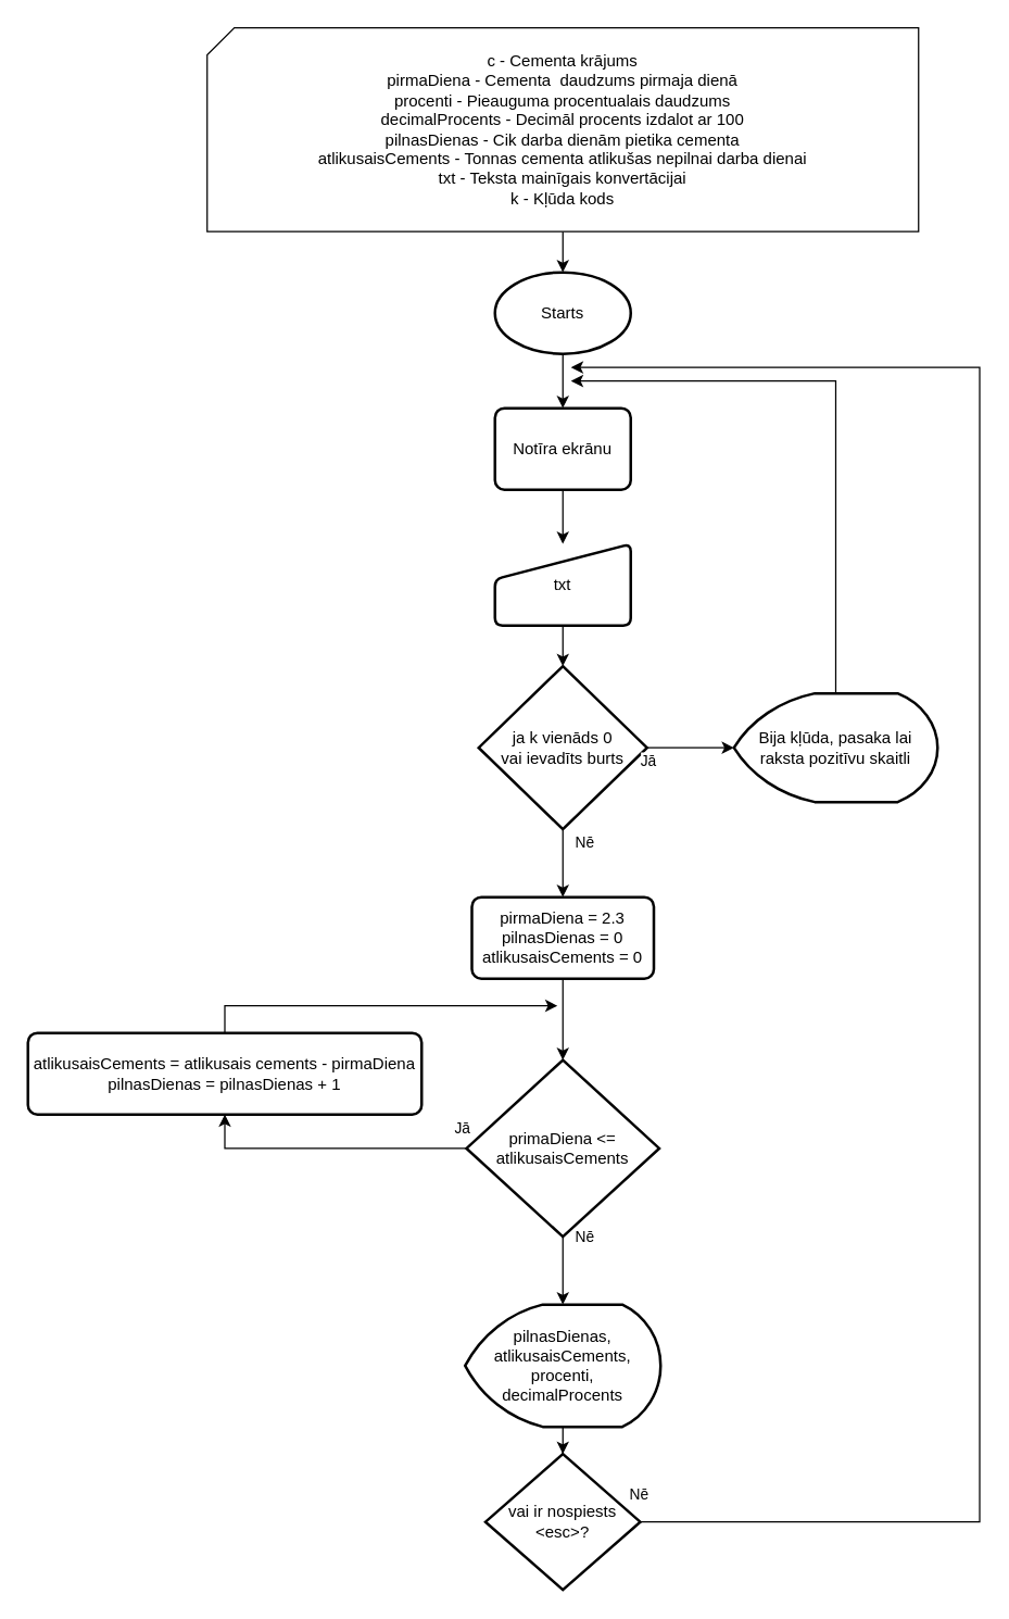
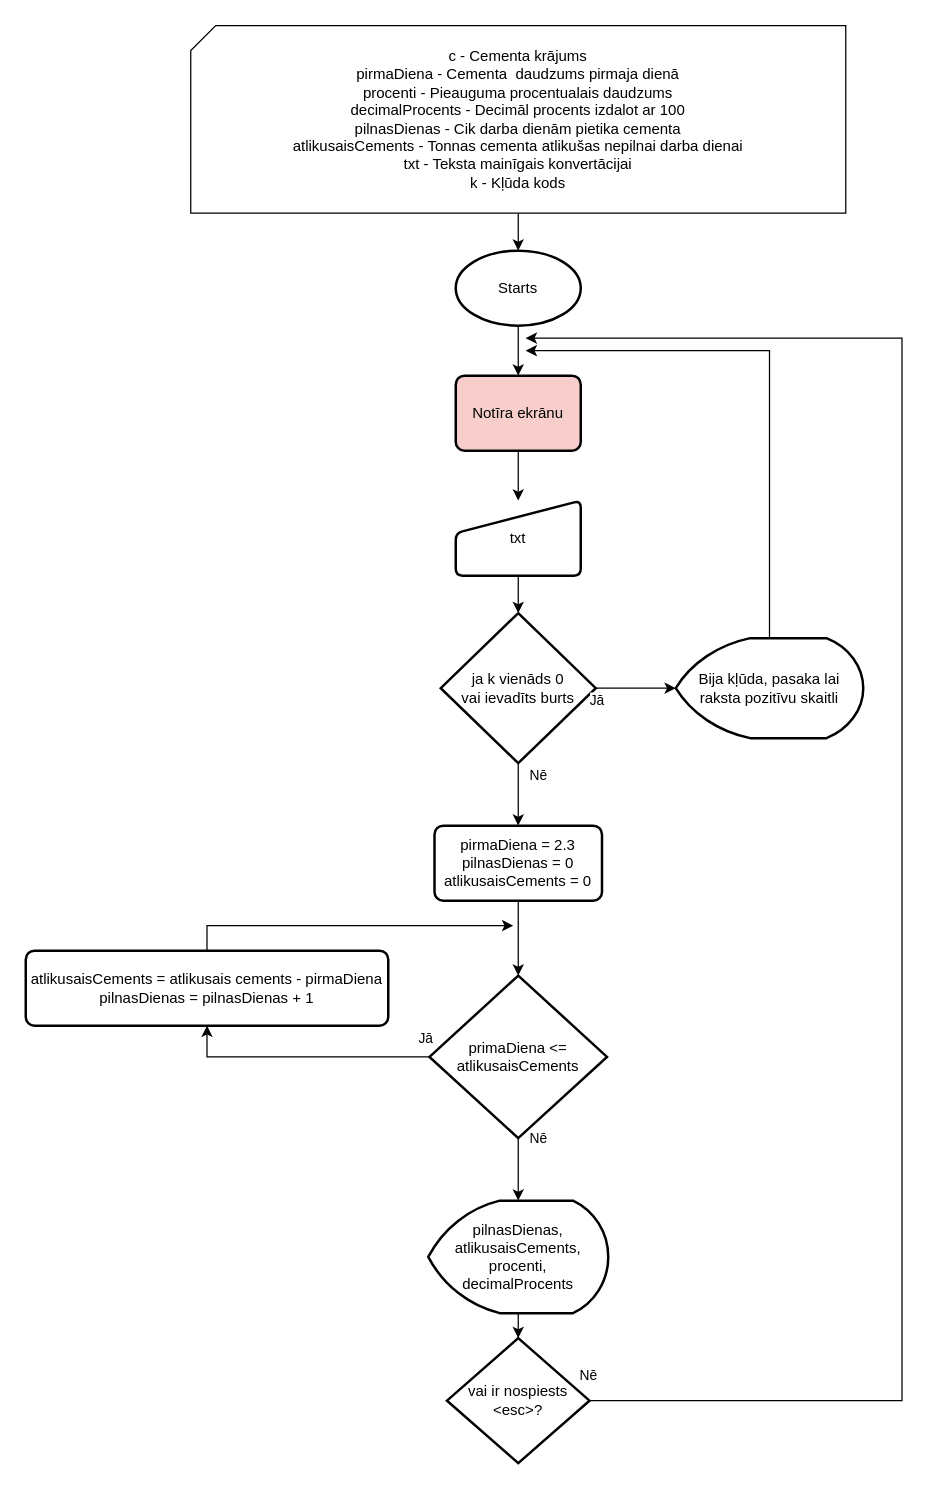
  <mxCell id="0" />
  <mxCell id="1" parent="0" />
  <mxCell id="2" style="edgeStyle=orthogonalEdgeStyle;rounded=0;orthogonalLoop=1;jettySize=auto;html=1;entryX=0.5;entryY=0;entryDx=0;entryDy=0;" edge="1" parent="1" source="3" target="8"><mxGeometry relative="1" as="geometry" /></mxCell>
  <mxCell id="3" value="Starts" style="strokeWidth=2;html=1;shape=mxgraph.flowchart.start_1;whiteSpace=wrap;" parent="1" vertex="1"><mxGeometry x="364" y="200" width="100" height="60" as="geometry" /></mxCell>
  <mxCell id="4" value="" style="edgeStyle=orthogonalEdgeStyle;rounded=0;orthogonalLoop=1;jettySize=auto;html=1;" parent="1" source="5" target="3" edge="1"><mxGeometry relative="1" as="geometry" /></mxCell>
  <mxCell id="5" value="c - Cementa krājums&lt;br&gt;pirmaDiena - Cementa&amp;nbsp; daudzums pirmaja dienā&lt;br&gt;procenti - Pieauguma procentualais daudzums&lt;br&gt;decimalProcents - Decimāl procents izdalot ar 100&lt;br&gt;pilnasDienas - Cik darba dienām pietika cementa&lt;br&gt;atlikusaisCements - Tonnas cementa atlikušas nepilnai darba dienai&lt;br&gt;txt - Teksta mainīgais konvertācijai&lt;br&gt;k - Kļūda kods" style="verticalLabelPosition=middle;verticalAlign=middle;html=1;shape=card;whiteSpace=wrap;size=20;arcSize=12;labelPosition=center;align=center;" parent="1" vertex="1"><mxGeometry x="152" y="20" width="524" height="150" as="geometry" /></mxCell>
  <mxCell id="6" value="txt" style="html=1;strokeWidth=2;shape=manualInput;whiteSpace=wrap;rounded=1;size=26;arcSize=11;" vertex="1" parent="1"><mxGeometry x="364" y="400" width="100" height="60" as="geometry" /></mxCell>
  <mxCell id="7" style="edgeStyle=orthogonalEdgeStyle;rounded=0;orthogonalLoop=1;jettySize=auto;html=1;entryX=0.5;entryY=0;entryDx=0;entryDy=0;" edge="1" parent="1" source="8" target="6"><mxGeometry relative="1" as="geometry" /></mxCell>
- <mxCell id="8" value="Notīra ekrānu" style="rounded=1;whiteSpace=wrap;html=1;absoluteArcSize=1;arcSize=14;strokeWidth=2;" vertex="1" parent="1"><mxGeometry x="364" y="300" width="100" height="60" as="geometry" /></mxCell>
+ <mxCell id="8" value="Notīra ekrānu" style="rounded=1;whiteSpace=wrap;html=1;absoluteArcSize=1;arcSize=14;strokeWidth=2;fillColor=#f8cecc;" vertex="1" parent="1"><mxGeometry x="364" y="300" width="100" height="60" as="geometry" /></mxCell>
  <mxCell id="9" value="Nē" style="edgeStyle=orthogonalEdgeStyle;rounded=0;orthogonalLoop=1;jettySize=auto;html=1;entryX=0.5;entryY=0;entryDx=0;entryDy=0;" edge="1" parent="1" source="10" target="15"><mxGeometry x="-0.6" y="16" relative="1" as="geometry"><mxPoint as="offset" /></mxGeometry></mxCell>
  <mxCell id="10" value="ja k vienāds 0&lt;br&gt;vai ievadīts burts" style="strokeWidth=2;html=1;shape=mxgraph.flowchart.decision;whiteSpace=wrap;" vertex="1" parent="1"><mxGeometry x="352" y="490" width="124" height="120" as="geometry" /></mxCell>
  <mxCell id="11" style="edgeStyle=orthogonalEdgeStyle;rounded=0;orthogonalLoop=1;jettySize=auto;html=1;entryX=0.5;entryY=0;entryDx=0;entryDy=0;entryPerimeter=0;" edge="1" parent="1" source="6" target="10"><mxGeometry relative="1" as="geometry" /></mxCell>
  <mxCell id="12" style="edgeStyle=orthogonalEdgeStyle;rounded=0;orthogonalLoop=1;jettySize=auto;html=1;exitX=0.5;exitY=0;exitDx=0;exitDy=0;exitPerimeter=0;" edge="1" parent="1" source="13"><mxGeometry relative="1" as="geometry"><mxPoint x="420" y="280" as="targetPoint" /><Array as="points"><mxPoint x="615" y="280" /></Array></mxGeometry></mxCell>
  <mxCell id="13" value="Bija kļūda, pasaka lai raksta pozitīvu skaitli" style="strokeWidth=2;html=1;shape=mxgraph.flowchart.display;whiteSpace=wrap;" vertex="1" parent="1"><mxGeometry x="540" y="510" width="150" height="80" as="geometry" /></mxCell>
  <mxCell id="14" value="Jā" style="edgeStyle=orthogonalEdgeStyle;rounded=0;orthogonalLoop=1;jettySize=auto;html=1;entryX=0;entryY=0.5;entryDx=0;entryDy=0;entryPerimeter=0;" edge="1" parent="1" source="10" target="13"><mxGeometry x="-0.969" y="-10" relative="1" as="geometry"><Array as="points"><mxPoint x="510" y="550" /><mxPoint x="510" y="550" /></Array><mxPoint as="offset" /></mxGeometry></mxCell>
  <mxCell id="15" value="pirmaDiena = 2.3&lt;br&gt;pilnasDienas = 0&lt;br&gt;atlikusaisCements = 0" style="rounded=1;whiteSpace=wrap;html=1;absoluteArcSize=1;arcSize=14;strokeWidth=2;" vertex="1" parent="1"><mxGeometry x="347" y="660" width="134" height="60" as="geometry" /></mxCell>
  <mxCell id="16" value="primaDiena &amp;lt;= atlikusaisCements" style="strokeWidth=2;html=1;shape=mxgraph.flowchart.decision;whiteSpace=wrap;" vertex="1" parent="1"><mxGeometry x="343" y="780" width="142" height="130" as="geometry" /></mxCell>
  <mxCell id="17" style="edgeStyle=orthogonalEdgeStyle;rounded=0;orthogonalLoop=1;jettySize=auto;html=1;entryX=0.5;entryY=0;entryDx=0;entryDy=0;entryPerimeter=0;" edge="1" parent="1" source="15" target="16"><mxGeometry relative="1" as="geometry" /></mxCell>
  <mxCell id="18" style="edgeStyle=orthogonalEdgeStyle;rounded=0;orthogonalLoop=1;jettySize=auto;html=1;" edge="1" parent="1" source="19"><mxGeometry relative="1" as="geometry"><mxPoint x="410" y="740" as="targetPoint" /><Array as="points"><mxPoint x="165" y="740" /></Array></mxGeometry></mxCell>
  <mxCell id="19" value="atlikusaisCements = atlikusais cements - pirmaDiena&lt;br&gt;pilnasDienas = pilnasDienas + 1" style="rounded=1;whiteSpace=wrap;html=1;absoluteArcSize=1;arcSize=14;strokeWidth=2;" vertex="1" parent="1"><mxGeometry x="20" y="760" width="290" height="60" as="geometry" /></mxCell>
  <mxCell id="20" value="Jā" style="edgeStyle=orthogonalEdgeStyle;rounded=0;orthogonalLoop=1;jettySize=auto;html=1;exitX=0;exitY=0.5;exitDx=0;exitDy=0;exitPerimeter=0;entryX=0.5;entryY=1;entryDx=0;entryDy=0;" edge="1" parent="1" source="16" target="19"><mxGeometry x="-0.97" y="-15" relative="1" as="geometry"><mxPoint x="130" y="860" as="targetPoint" /><Array as="points"><mxPoint x="165" y="845" /></Array><mxPoint as="offset" /></mxGeometry></mxCell>
  <mxCell id="21" value="pilnasDienas,&lt;br&gt;atlikusaisCements,&lt;br&gt;procenti,&lt;br&gt;decimalProcents" style="strokeWidth=2;html=1;shape=mxgraph.flowchart.display;whiteSpace=wrap;" vertex="1" parent="1"><mxGeometry x="342" y="960" width="144" height="90" as="geometry" /></mxCell>
  <mxCell id="22" value="Nē" style="edgeStyle=orthogonalEdgeStyle;rounded=0;orthogonalLoop=1;jettySize=auto;html=1;entryX=0.5;entryY=0;entryDx=0;entryDy=0;entryPerimeter=0;" edge="1" parent="1" source="16" target="21"><mxGeometry x="-1" y="16" relative="1" as="geometry"><mxPoint as="offset" /></mxGeometry></mxCell>
  <mxCell id="23" value="Nē" style="edgeStyle=orthogonalEdgeStyle;rounded=0;orthogonalLoop=1;jettySize=auto;html=1;" edge="1" parent="1" source="24"><mxGeometry x="-1" y="20" relative="1" as="geometry"><mxPoint x="420" y="270" as="targetPoint" /><Array as="points"><mxPoint x="721" y="1120" /><mxPoint x="721" y="270" /></Array><mxPoint x="-1" as="offset" /></mxGeometry></mxCell>
  <mxCell id="24" value="vai ir nospiests &amp;lt;esc&amp;gt;?" style="strokeWidth=2;html=1;shape=mxgraph.flowchart.decision;whiteSpace=wrap;" vertex="1" parent="1"><mxGeometry x="357" y="1070" width="114" height="100" as="geometry" /></mxCell>
  <mxCell id="25" style="edgeStyle=orthogonalEdgeStyle;rounded=0;orthogonalLoop=1;jettySize=auto;html=1;entryX=0.5;entryY=0;entryDx=0;entryDy=0;entryPerimeter=0;" edge="1" parent="1" source="21" target="24"><mxGeometry relative="1" as="geometry" /></mxCell>
